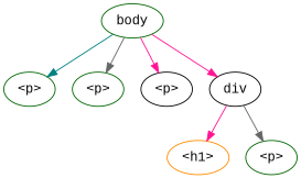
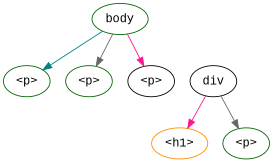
  digraph {
    fontname="Liberation Mono"
    node [color=darkgreen fontname="Liberation Mono"]
    edge [color=deeppink fontname="Liberation Mono"]
    n1 [color=darkorange label="<h1>"]
    n2 [label="<p>"]
    n3 [label="<p>"]
    n4 [color=black label="<p>"]
    n5 [label="<p>"]
    body
    div [color=black]
    body -> n2 [color=teal]
    body -> n3 [color=gray40]
    body -> n4
-   body -> div
    div -> n1
    div -> n5 [color=gray40]
  }
